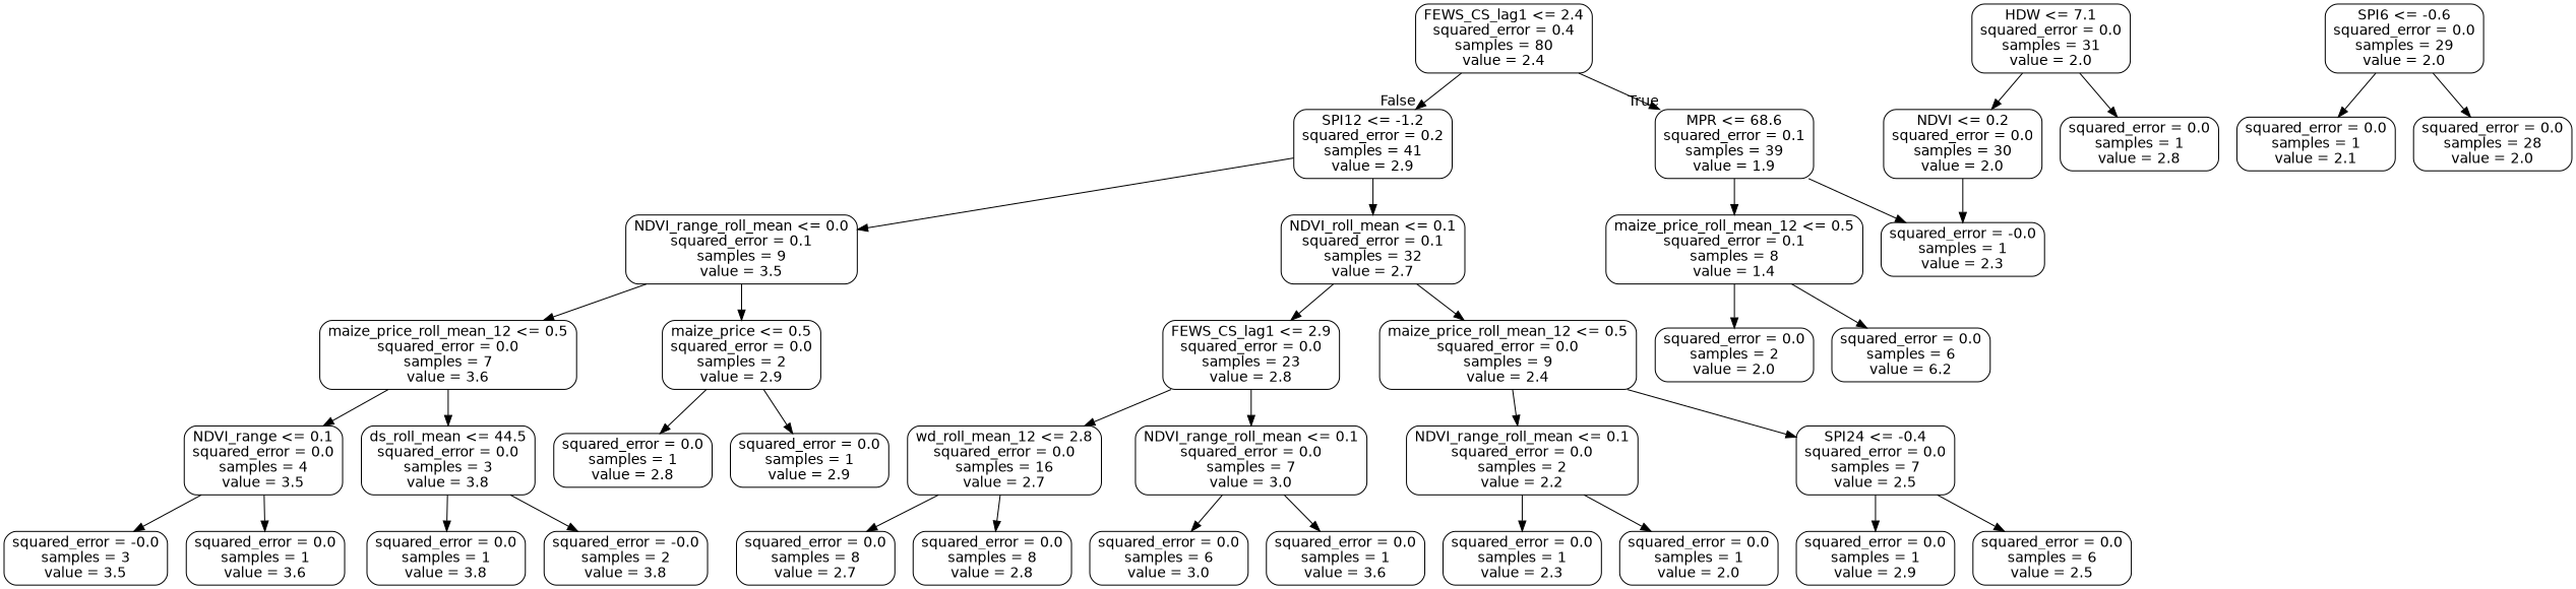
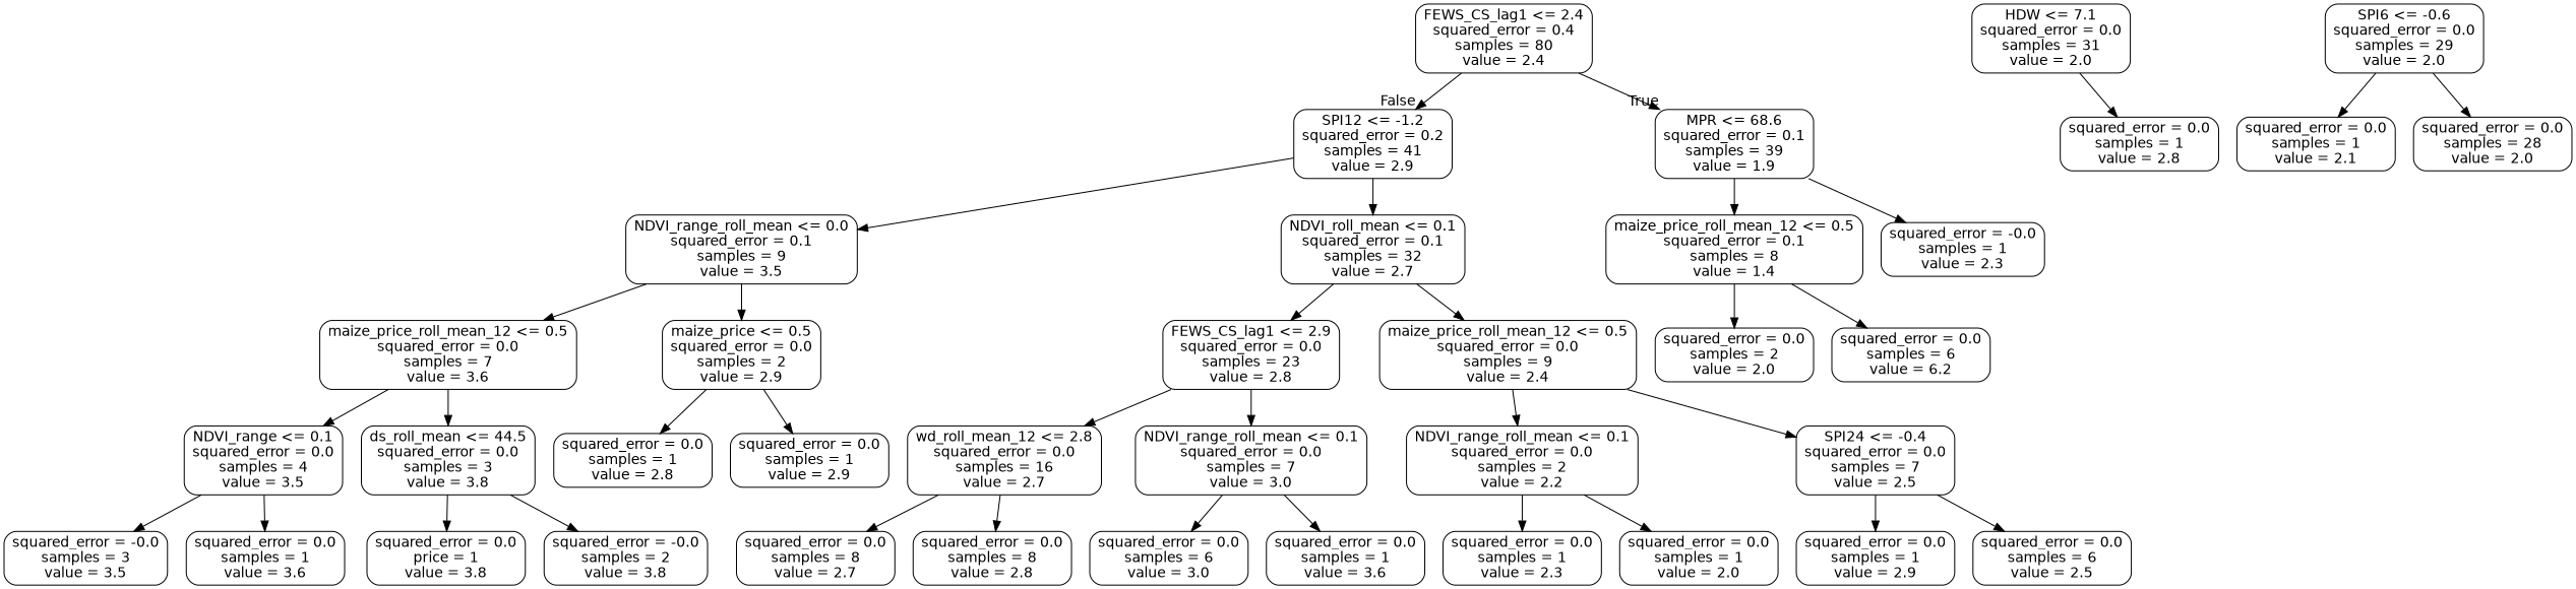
  digraph {
    node [color=black fontname=helvetica shape=box style=rounded]
    edge [fontname=helvetica]
    n1 [label="FEWS_CS_lag1 <= 2.4\nsquared_error = 0.4\nsamples = 80\nvalue = 2.4"]
    n2 [label="MPR <= 68.6\nsquared_error = 0.1\nsamples = 39\nvalue = 1.9"]
    n3 [label="SPI12 <= -1.2\nsquared_error = 0.2\nsamples = 41\nvalue = 2.9"]
    n4 [label="maize_price_roll_mean_12 <= 0.5\nsquared_error = 0.1\nsamples = 8\nvalue = 1.4"]
    n5 [label="squared_error = -0.0\nsamples = 1\nvalue = 2.3"]
    n6 [label="NDVI_range_roll_mean <= 0.0\nsquared_error = 0.1\nsamples = 9\nvalue = 3.5"]
    n7 [label="NDVI_roll_mean <= 0.1\nsquared_error = 0.1\nsamples = 32\nvalue = 2.7"]
    n8 [label="HDW <= 7.1\nsquared_error = 0.0\nsamples = 31\nvalue = 2.0"]
-   n9 [label="NDVI <= 0.2\nsquared_error = 0.0\nsamples = 30\nvalue = 2.0"]
    n10 [label="squared_error = 0.0\nsamples = 1\nvalue = 2.8"]
    n11 [label="squared_error = 0.0\nsamples = 2\nvalue = 2.0"]
    n12 [label="squared_error = 0.0\nsamples = 6\nvalue = 6.2"]
    n13 [label="SPI6 <= -0.6\nsquared_error = 0.0\nsamples = 29\nvalue = 2.0"]
    n14 [label="squared_error = 0.0\nsamples = 1\nvalue = 2.1"]
    n15 [label="squared_error = 0.0\nsamples = 28\nvalue = 2.0"]
    n16 [label="maize_price_roll_mean_12 <= 0.5\nsquared_error = 0.0\nsamples = 7\nvalue = 3.6"]
    n17 [label="maize_price <= 0.5\nsquared_error = 0.0\nsamples = 2\nvalue = 2.9"]
    n18 [label="FEWS_CS_lag1 <= 2.9\nsquared_error = 0.0\nsamples = 23\nvalue = 2.8"]
    n19 [label="maize_price_roll_mean_12 <= 0.5\nsquared_error = 0.0\nsamples = 9\nvalue = 2.4"]
    n20 [label="NDVI_range <= 0.1\nsquared_error = 0.0\nsamples = 4\nvalue = 3.5"]
    n21 [label="ds_roll_mean <= 44.5\nsquared_error = 0.0\nsamples = 3\nvalue = 3.8"]
    n22 [label="squared_error = 0.0\nsamples = 1\nvalue = 2.8"]
    n23 [label="squared_error = 0.0\nsamples = 1\nvalue = 2.9"]
    n24 [label="squared_error = -0.0\nsamples = 3\nvalue = 3.5"]
    n25 [label="squared_error = 0.0\nsamples = 1\nvalue = 3.6"]
-   n26 [label="squared_error = 0.0\nsamples = 1\nvalue = 3.8"]
+   n26 [label="squared_error = 0.0\nprice = 1\nvalue = 3.8"]
    n27 [label="squared_error = -0.0\nsamples = 2\nvalue = 3.8"]
    n28 [label="wd_roll_mean_12 <= 2.8\nsquared_error = 0.0\nsamples = 16\nvalue = 2.7"]
    n29 [label="NDVI_range_roll_mean <= 0.1\nsquared_error = 0.0\nsamples = 7\nvalue = 3.0"]
    n30 [label="NDVI_range_roll_mean <= 0.1\nsquared_error = 0.0\nsamples = 2\nvalue = 2.2"]
    n31 [label="SPI24 <= -0.4\nsquared_error = 0.0\nsamples = 7\nvalue = 2.5"]
    n32 [label="squared_error = 0.0\nsamples = 8\nvalue = 2.7"]
    n33 [label="squared_error = 0.0\nsamples = 8\nvalue = 2.8"]
    n34 [label="squared_error = 0.0\nsamples = 6\nvalue = 3.0"]
    n35 [label="squared_error = 0.0\nsamples = 1\nvalue = 3.6"]
    n36 [label="squared_error = 0.0\nsamples = 1\nvalue = 2.3"]
    n37 [label="squared_error = 0.0\nsamples = 1\nvalue = 2.0"]
    n38 [label="squared_error = 0.0\nsamples = 1\nvalue = 2.9"]
    n39 [label="squared_error = 0.0\nsamples = 6\nvalue = 2.5"]
    n1 -> n2 [headlabel=True labelangle=45 labeldistance=2.5]
    n1 -> n3 [headlabel=False labelangle=-45 labeldistance=2.5]
    n2 -> n4
    n2 -> n5
    n3 -> n6
    n3 -> n7
    n4 -> n11
    n4 -> n12
    n6 -> n16
    n6 -> n17
    n7 -> n18
    n7 -> n19
-   n8 -> n9
    n8 -> n10
-   n9 -> n5
    n13 -> n14
    n13 -> n15
    n16 -> n20
    n16 -> n21
    n17 -> n22
    n17 -> n23
    n18 -> n28
    n18 -> n29
    n19 -> n30
    n19 -> n31
    n20 -> n24
    n20 -> n25
    n21 -> n26
    n21 -> n27
    n28 -> n32
    n28 -> n33
    n29 -> n34
    n29 -> n35
    n30 -> n36
    n30 -> n37
    n31 -> n38
    n31 -> n39
  }
